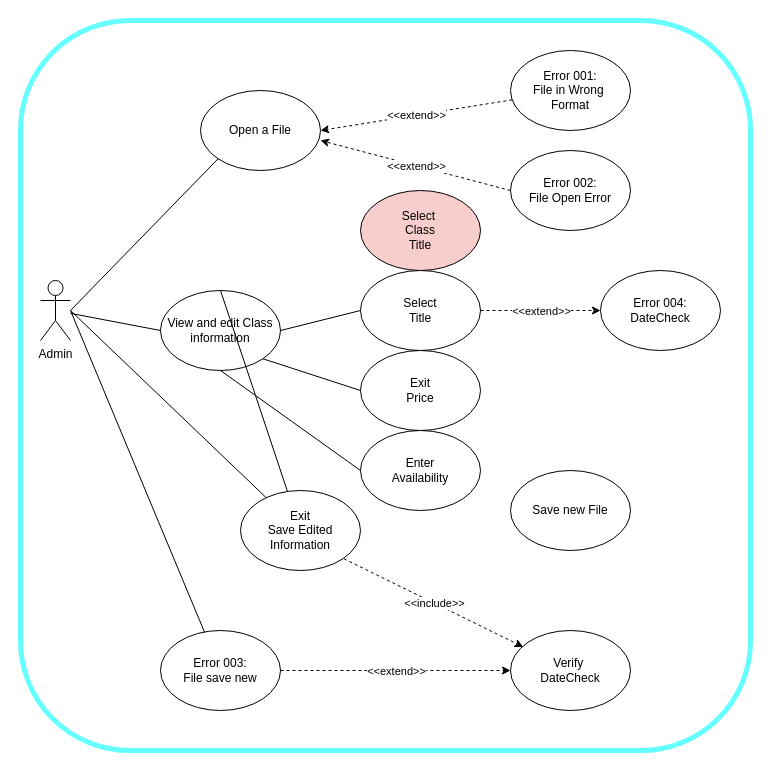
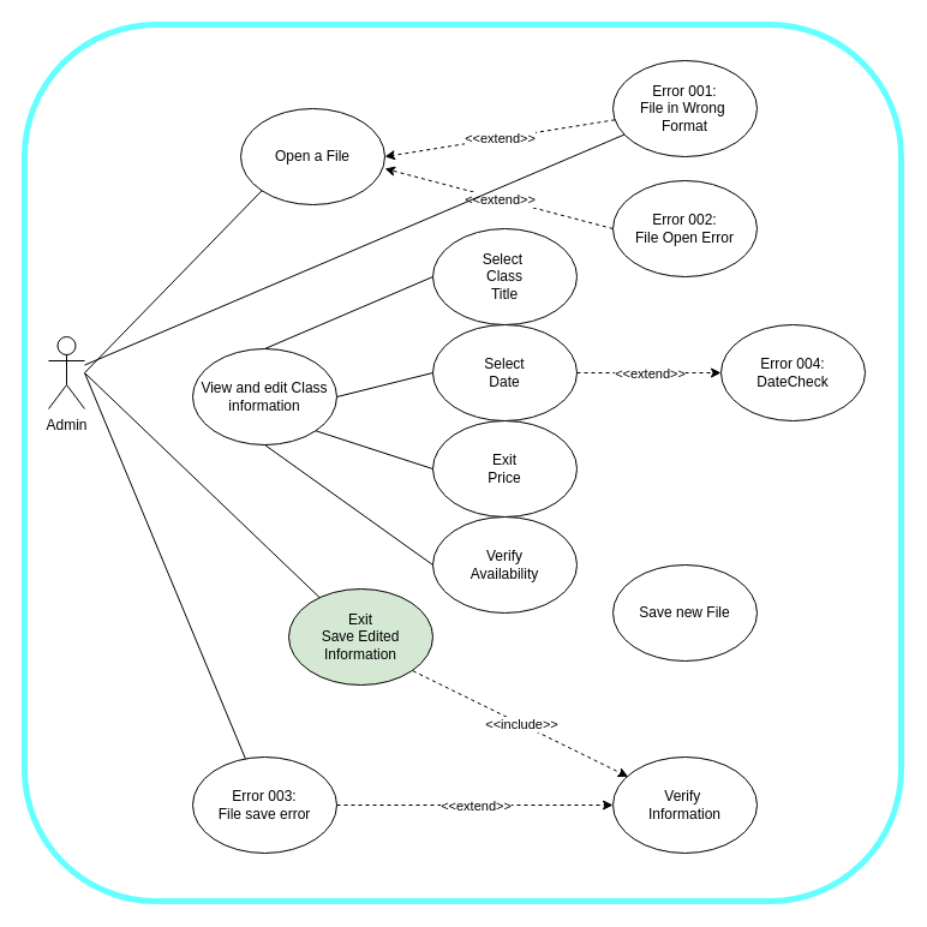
  <mxCell id="0" />
  <mxCell id="1" parent="0" />
  <mxCell id="2" value="" style="rounded=1;whiteSpace=wrap;html=1;gradientColor=none;strokeColor=#66FFFF;strokeWidth=5;" vertex="1" parent="1"><mxGeometry x="20" y="20" width="730" height="730" as="geometry" /></mxCell>
  <mxCell id="3" value="Admin" style="shape=umlActor;verticalLabelPosition=bottom;verticalAlign=top;html=1;outlineConnect=0;" vertex="1" parent="1"><mxGeometry x="40" y="280" width="30" height="60" as="geometry" /></mxCell>
  <mxCell id="4" value="View and edit Class&lt;br&gt;information" style="ellipse;whiteSpace=wrap;html=1;" vertex="1" parent="1"><mxGeometry x="160" y="290" width="120" height="80" as="geometry" /></mxCell>
- <mxCell id="5" value="Select&lt;br&gt;Title" style="ellipse;whiteSpace=wrap;html=1;" vertex="1" parent="1"><mxGeometry x="360" y="270" width="120" height="80" as="geometry" /></mxCell>
+ <mxCell id="5" value="Select&lt;br&gt;Date" style="ellipse;whiteSpace=wrap;html=1;" vertex="1" parent="1"><mxGeometry x="360" y="270" width="120" height="80" as="geometry" /></mxCell>
  <mxCell id="6" value="Error 004:&lt;br&gt;DateCheck" style="ellipse;whiteSpace=wrap;html=1;" vertex="1" parent="1"><mxGeometry x="600" y="270" width="120" height="80" as="geometry" /></mxCell>
- <mxCell id="7" value="Select&amp;nbsp;&lt;br&gt;Class&lt;br&gt;Title" style="ellipse;whiteSpace=wrap;html=1;fillColor=#f8cecc;" vertex="1" parent="1"><mxGeometry x="360" y="190" width="120" height="80" as="geometry" /></mxCell>
+ <mxCell id="7" value="Select&amp;nbsp;&lt;br&gt;Class&lt;br&gt;Title" style="ellipse;whiteSpace=wrap;html=1;" vertex="1" parent="1"><mxGeometry x="360" y="190" width="120" height="80" as="geometry" /></mxCell>
  <mxCell id="8" value="Exit&lt;br&gt;Price" style="ellipse;whiteSpace=wrap;html=1;" vertex="1" parent="1"><mxGeometry x="360" y="350" width="120" height="80" as="geometry" /></mxCell>
- <mxCell id="9" value="Enter&lt;br&gt;Availability" style="ellipse;whiteSpace=wrap;html=1;" vertex="1" parent="1"><mxGeometry x="360" y="430" width="120" height="80" as="geometry" /></mxCell>
+ <mxCell id="9" value="Verify&lt;br&gt;Availability" style="ellipse;whiteSpace=wrap;html=1;" vertex="1" parent="1"><mxGeometry x="360" y="430" width="120" height="80" as="geometry" /></mxCell>
  <mxCell id="10" value="Open a File" style="ellipse;whiteSpace=wrap;html=1;" vertex="1" parent="1"><mxGeometry x="200" y="90" width="120" height="80" as="geometry" /></mxCell>
  <mxCell id="11" value="Error 001:&lt;br&gt;File in Wrong&amp;nbsp;&lt;br&gt;Format" style="ellipse;whiteSpace=wrap;html=1;" vertex="1" parent="1"><mxGeometry x="510" y="50" width="120" height="80" as="geometry" /></mxCell>
  <mxCell id="12" value="Error 002:&lt;br&gt;File Open Error" style="ellipse;whiteSpace=wrap;html=1;" vertex="1" parent="1"><mxGeometry x="510" y="150" width="120" height="80" as="geometry" /></mxCell>
- <mxCell id="13" value="" style="endArrow=none;html=1;rounded=0;exitX=0.5;exitY=0;exitDx=0;exitDy=0;" edge="1" parent="1" source="4" target="23"><mxGeometry width="50" height="50" relative="1" as="geometry"><mxPoint x="310" y="270" as="sourcePoint" /><mxPoint x="400" y="270" as="targetPoint" /></mxGeometry></mxCell>
+ <mxCell id="13" value="" style="endArrow=none;html=1;rounded=0;entryX=0;entryY=0.5;entryDx=0;entryDy=0;exitX=0.5;exitY=0;exitDx=0;exitDy=0;" edge="1" parent="1" source="4" target="7"><mxGeometry width="50" height="50" relative="1" as="geometry"><mxPoint x="310" y="270" as="sourcePoint" /><mxPoint x="400" y="270" as="targetPoint" /></mxGeometry></mxCell>
  <mxCell id="14" value="" style="endArrow=none;html=1;rounded=0;exitX=1;exitY=0.5;exitDx=0;exitDy=0;entryX=0;entryY=0.5;entryDx=0;entryDy=0;" edge="1" parent="1" source="4" target="5"><mxGeometry width="50" height="50" relative="1" as="geometry"><mxPoint x="350" y="320" as="sourcePoint" /><mxPoint x="400" y="270" as="targetPoint" /></mxGeometry></mxCell>
  <mxCell id="15" value="" style="endArrow=none;html=1;rounded=0;exitX=1;exitY=1;exitDx=0;exitDy=0;entryX=0;entryY=0.5;entryDx=0;entryDy=0;" edge="1" parent="1" source="4" target="8"><mxGeometry width="50" height="50" relative="1" as="geometry"><mxPoint x="350" y="320" as="sourcePoint" /><mxPoint x="400" y="270" as="targetPoint" /></mxGeometry></mxCell>
  <mxCell id="16" value="" style="endArrow=none;html=1;rounded=0;exitX=0.5;exitY=1;exitDx=0;exitDy=0;entryX=0;entryY=0.5;entryDx=0;entryDy=0;" edge="1" parent="1" source="4" target="9"><mxGeometry width="50" height="50" relative="1" as="geometry"><mxPoint x="350" y="320" as="sourcePoint" /><mxPoint x="400" y="270" as="targetPoint" /></mxGeometry></mxCell>
  <mxCell id="17" value="" style="endArrow=classic;html=1;rounded=0;entryX=0;entryY=0.5;entryDx=0;entryDy=0;dashed=1;" edge="1" parent="1" target="6"><mxGeometry relative="1" as="geometry"><mxPoint x="480" y="310" as="sourcePoint" /><mxPoint x="590" y="310" as="targetPoint" /></mxGeometry></mxCell>
  <mxCell id="18" value="&amp;lt;&amp;lt;extend&amp;gt;&amp;gt;" style="edgeLabel;resizable=0;html=1;align=center;verticalAlign=middle;" connectable="0" vertex="1" parent="17"><mxGeometry relative="1" as="geometry" /></mxCell>
  <mxCell id="19" value="" style="endArrow=classic;html=1;rounded=0;dashed=1;exitX=0;exitY=0.5;exitDx=0;exitDy=0;" edge="1" parent="1" source="12"><mxGeometry relative="1" as="geometry"><mxPoint x="490" y="320" as="sourcePoint" /><mxPoint x="320" y="140" as="targetPoint" /></mxGeometry></mxCell>
  <mxCell id="20" value="&amp;lt;&amp;lt;extend&amp;gt;&amp;gt;" style="edgeLabel;resizable=0;html=1;align=center;verticalAlign=middle;" connectable="0" vertex="1" parent="19"><mxGeometry relative="1" as="geometry" /></mxCell>
  <mxCell id="21" value="" style="endArrow=classic;html=1;rounded=0;dashed=1;entryX=1;entryY=0.5;entryDx=0;entryDy=0;" edge="1" parent="1" source="11" target="10"><mxGeometry relative="1" as="geometry"><mxPoint x="500" y="330" as="sourcePoint" /><mxPoint x="460" y="170" as="targetPoint" /></mxGeometry></mxCell>
  <mxCell id="22" value="&amp;lt;&amp;lt;extend&amp;gt;&amp;gt;" style="edgeLabel;resizable=0;html=1;align=center;verticalAlign=middle;" connectable="0" vertex="1" parent="21"><mxGeometry relative="1" as="geometry" /></mxCell>
- <mxCell id="23" value="Exit&lt;br&gt;Save Edited Information" style="ellipse;whiteSpace=wrap;html=1;" vertex="1" parent="1"><mxGeometry x="240" y="490" width="120" height="80" as="geometry" /></mxCell>
- <mxCell id="24" value="Error 003:&lt;br&gt;File save new" style="ellipse;whiteSpace=wrap;html=1;" vertex="1" parent="1"><mxGeometry x="160" y="630" width="120" height="80" as="geometry" /></mxCell>
- <mxCell id="25" value="Verify&amp;nbsp;&lt;br&gt;DateCheck" style="ellipse;whiteSpace=wrap;html=1;" vertex="1" parent="1"><mxGeometry x="510" y="630" width="120" height="80" as="geometry" /></mxCell>
+ <mxCell id="23" value="Exit&lt;br&gt;Save Edited Information" style="ellipse;whiteSpace=wrap;html=1;fillColor=#d5e8d4;" vertex="1" parent="1"><mxGeometry x="240" y="490" width="120" height="80" as="geometry" /></mxCell>
+ <mxCell id="24" value="Error 003:&lt;br&gt;File save error" style="ellipse;whiteSpace=wrap;html=1;" vertex="1" parent="1"><mxGeometry x="160" y="630" width="120" height="80" as="geometry" /></mxCell>
+ <mxCell id="25" value="Verify&amp;nbsp;&lt;br&gt;Information" style="ellipse;whiteSpace=wrap;html=1;" vertex="1" parent="1"><mxGeometry x="510" y="630" width="120" height="80" as="geometry" /></mxCell>
  <mxCell id="26" value="Save new File" style="ellipse;whiteSpace=wrap;html=1;" vertex="1" parent="1"><mxGeometry x="510" y="470" width="120" height="80" as="geometry" /></mxCell>
  <mxCell id="27" value="" style="endArrow=classic;html=1;rounded=0;dashed=1;exitX=1;exitY=1;exitDx=0;exitDy=0;" edge="1" parent="1"><mxGeometry relative="1" as="geometry"><mxPoint x="343.426" y="558.284" as="sourcePoint" /><mxPoint x="522.619" y="646.342" as="targetPoint" /></mxGeometry></mxCell>
  <mxCell id="28" value="&amp;lt;&amp;lt;include&amp;gt;&amp;gt;" style="edgeLabel;resizable=0;html=1;align=center;verticalAlign=middle;" connectable="0" vertex="1" parent="27"><mxGeometry relative="1" as="geometry" /></mxCell>
  <mxCell id="29" value="" style="endArrow=classic;html=1;rounded=0;entryX=0;entryY=0.5;entryDx=0;entryDy=0;dashed=1;exitX=1;exitY=0.5;exitDx=0;exitDy=0;" edge="1" parent="1" source="24" target="25"><mxGeometry relative="1" as="geometry"><mxPoint x="500" y="330" as="sourcePoint" /><mxPoint x="620" y="330" as="targetPoint" /></mxGeometry></mxCell>
  <mxCell id="30" value="&amp;lt;&amp;lt;extend&amp;gt;&amp;gt;" style="edgeLabel;resizable=0;html=1;align=center;verticalAlign=middle;" connectable="0" vertex="1" parent="29"><mxGeometry relative="1" as="geometry" /></mxCell>
- <mxCell id="31" value="" style="endArrow=none;html=1;rounded=0;entryX=0;entryY=0.5;entryDx=0;entryDy=0;" edge="1" parent="1" source="3" target="4"><mxGeometry width="50" height="50" relative="1" as="geometry"><mxPoint x="350" y="500" as="sourcePoint" /><mxPoint x="400" y="450" as="targetPoint" /></mxGeometry></mxCell>
+ <mxCell id="31" value="" style="endArrow=none;html=1;rounded=0;" edge="1" parent="1" source="3" target="11"><mxGeometry width="50" height="50" relative="1" as="geometry"><mxPoint x="350" y="500" as="sourcePoint" /><mxPoint x="400" y="450" as="targetPoint" /></mxGeometry></mxCell>
  <mxCell id="32" value="" style="endArrow=none;html=1;rounded=0;" edge="1" parent="1" target="24"><mxGeometry width="50" height="50" relative="1" as="geometry"><mxPoint x="70" y="310" as="sourcePoint" /><mxPoint x="400" y="470" as="targetPoint" /></mxGeometry></mxCell>
  <mxCell id="33" value="" style="endArrow=none;html=1;rounded=0;" edge="1" parent="1" target="23"><mxGeometry width="50" height="50" relative="1" as="geometry"><mxPoint x="70" y="310" as="sourcePoint" /><mxPoint x="400" y="470" as="targetPoint" /></mxGeometry></mxCell>
  <mxCell id="34" value="" style="endArrow=none;html=1;rounded=0;entryX=0;entryY=1;entryDx=0;entryDy=0;" edge="1" parent="1" target="10"><mxGeometry width="50" height="50" relative="1" as="geometry"><mxPoint x="70" y="310" as="sourcePoint" /><mxPoint x="680" y="390" as="targetPoint" /></mxGeometry></mxCell>
